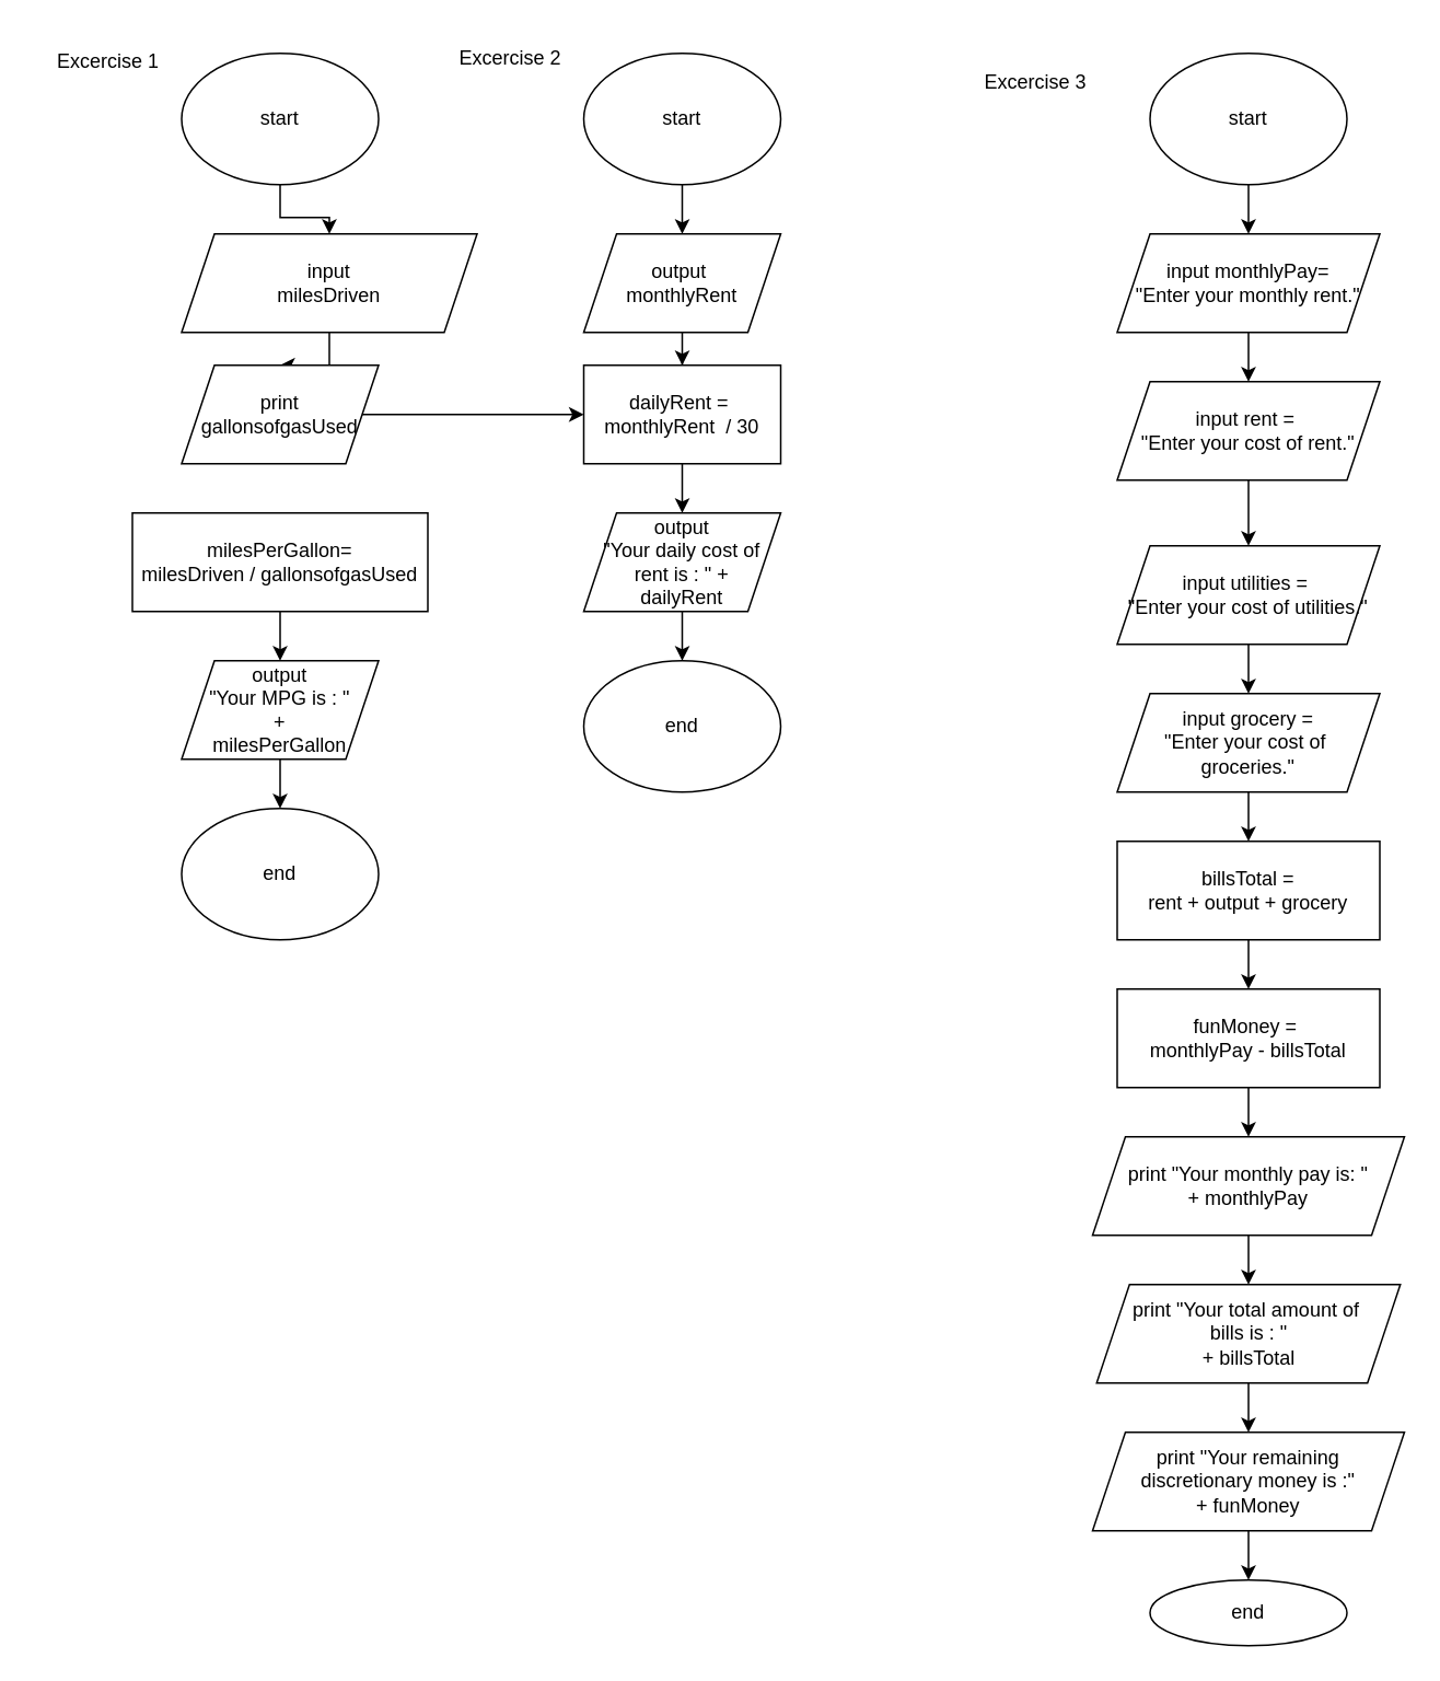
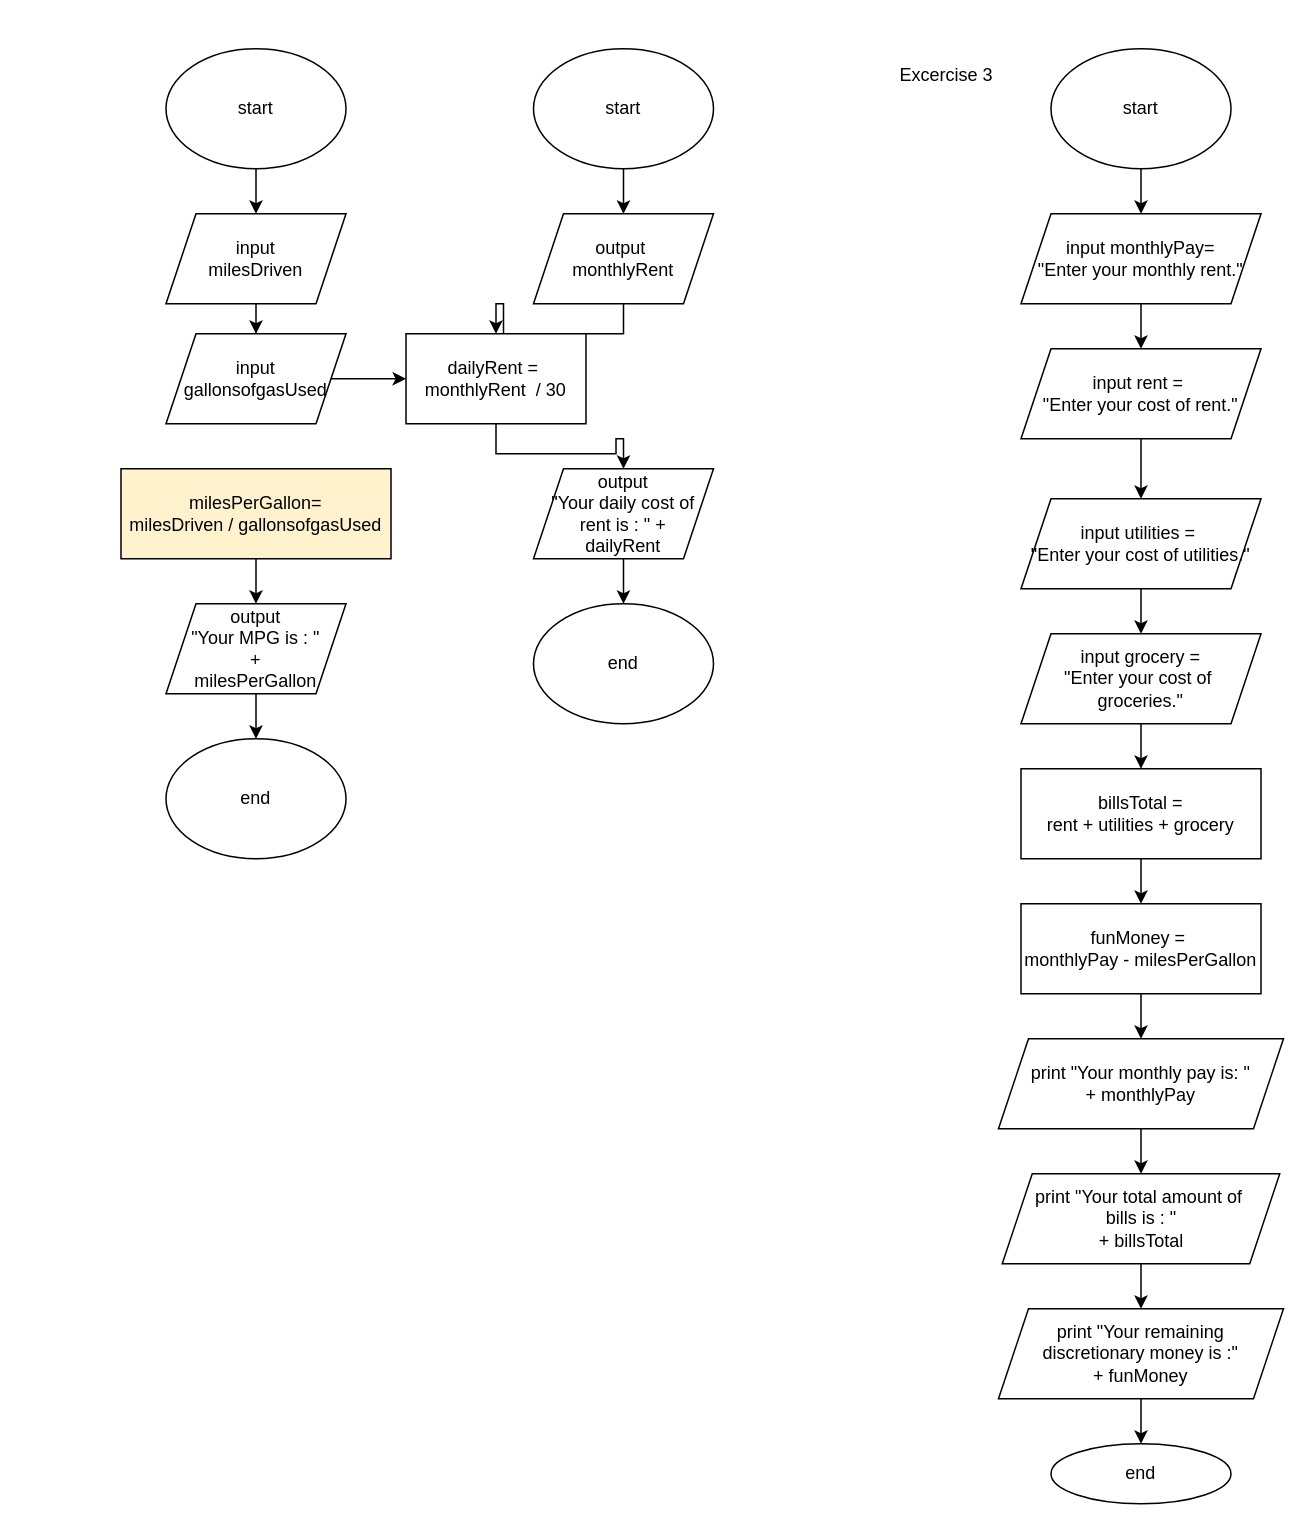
  <mxCell id="0" />
  <mxCell id="1" parent="0" />
- <mxCell id="2" value="Excercise 1" style="text;html=1;align=center;verticalAlign=middle;resizable=0;points=[];autosize=1;strokeColor=none;fillColor=none;" vertex="1" parent="1"><mxGeometry x="20" width="90" height="30" as="geometry" y="22" /></mxCell>
  <mxCell id="3" value="" style="edgeStyle=orthogonalEdgeStyle;rounded=0;orthogonalLoop=1;jettySize=auto;html=1;" edge="1" parent="1" source="4" target="6"><mxGeometry relative="1" as="geometry" /></mxCell>
  <mxCell id="4" value="start" style="ellipse;whiteSpace=wrap;html=1;" vertex="1" parent="1"><mxGeometry x="110" y="32" width="120" height="80" as="geometry" /></mxCell>
  <mxCell id="5" value="" style="edgeStyle=orthogonalEdgeStyle;rounded=0;orthogonalLoop=1;jettySize=auto;html=1;" edge="1" parent="1" source="6" target="8"><mxGeometry relative="1" as="geometry" /></mxCell>
- <mxCell id="6" value="input&lt;div&gt;milesDriven&lt;/div&gt;" style="shape=parallelogram;perimeter=parallelogramPerimeter;whiteSpace=wrap;html=1;fixedSize=1;" vertex="1" parent="1"><mxGeometry x="110" y="142" width="180" height="60" as="geometry" /></mxCell>
+ <mxCell id="6" value="input&lt;div&gt;milesDriven&lt;/div&gt;" style="shape=parallelogram;perimeter=parallelogramPerimeter;whiteSpace=wrap;html=1;fixedSize=1;" vertex="1" parent="1"><mxGeometry x="110" y="142" width="120" height="60" as="geometry" /></mxCell>
  <mxCell id="7" value="" style="edgeStyle=orthogonalEdgeStyle;rounded=0;orthogonalLoop=1;jettySize=auto;html=1;" edge="1" parent="1" source="8" target="20"><mxGeometry relative="1" as="geometry" /></mxCell>
- <mxCell id="8" value="print&lt;div&gt;gallonsofgasUsed&lt;/div&gt;" style="shape=parallelogram;perimeter=parallelogramPerimeter;whiteSpace=wrap;html=1;fixedSize=1;" vertex="1" parent="1"><mxGeometry x="110" y="222" width="120" height="60" as="geometry" /></mxCell>
+ <mxCell id="8" value="input&lt;div&gt;gallonsofgasUsed&lt;/div&gt;" style="shape=parallelogram;perimeter=parallelogramPerimeter;whiteSpace=wrap;html=1;fixedSize=1;" vertex="1" parent="1"><mxGeometry x="110" y="222" width="120" height="60" as="geometry" /></mxCell>
  <mxCell id="9" value="" style="edgeStyle=orthogonalEdgeStyle;rounded=0;orthogonalLoop=1;jettySize=auto;html=1;" edge="1" parent="1" source="10" target="12"><mxGeometry relative="1" as="geometry" /></mxCell>
- <mxCell id="10" value="milesPerGallon=&lt;div&gt;milesDriven / gallonsofgasUsed&lt;/div&gt;" style="whiteSpace=wrap;html=1;" vertex="1" parent="1"><mxGeometry x="80" y="312" width="180" height="60" as="geometry" /></mxCell>
+ <mxCell id="10" value="milesPerGallon=&lt;div&gt;milesDriven / gallonsofgasUsed&lt;/div&gt;" style="whiteSpace=wrap;html=1;fillColor=#fff2cc;" vertex="1" parent="1"><mxGeometry x="80" y="312" width="180" height="60" as="geometry" /></mxCell>
  <mxCell id="11" value="" style="edgeStyle=orthogonalEdgeStyle;rounded=0;orthogonalLoop=1;jettySize=auto;html=1;" edge="1" parent="1" source="12" target="13"><mxGeometry relative="1" as="geometry" /></mxCell>
  <mxCell id="12" value="output&lt;div&gt;&quot;Your MPG is : &quot;&lt;/div&gt;&lt;div&gt;+&lt;/div&gt;&lt;div&gt;milesPerGallon&lt;/div&gt;" style="shape=parallelogram;perimeter=parallelogramPerimeter;whiteSpace=wrap;html=1;fixedSize=1;" vertex="1" parent="1"><mxGeometry x="110" y="402" width="120" height="60" as="geometry" /></mxCell>
  <mxCell id="13" value="end" style="ellipse;whiteSpace=wrap;html=1;" vertex="1" parent="1"><mxGeometry x="110" y="492" width="120" height="80" as="geometry" /></mxCell>
- <mxCell id="14" value="Excercise 2" style="text;html=1;align=center;verticalAlign=middle;resizable=0;points=[];autosize=1;strokeColor=none;fillColor=none;" vertex="1" parent="1"><mxGeometry x="265" y="20" width="90" height="30" as="geometry" /></mxCell>
  <mxCell id="15" value="" style="edgeStyle=orthogonalEdgeStyle;rounded=0;orthogonalLoop=1;jettySize=auto;html=1;" edge="1" parent="1" source="16" target="18"><mxGeometry relative="1" as="geometry" /></mxCell>
  <mxCell id="16" value="start" style="ellipse;whiteSpace=wrap;html=1;" vertex="1" parent="1"><mxGeometry x="355" y="32" width="120" height="80" as="geometry" /></mxCell>
  <mxCell id="17" value="" style="edgeStyle=orthogonalEdgeStyle;rounded=0;orthogonalLoop=1;jettySize=auto;html=1;" edge="1" parent="1" source="18" target="20"><mxGeometry relative="1" as="geometry" /></mxCell>
  <mxCell id="18" value="output&amp;nbsp;&lt;div&gt;monthlyRent&lt;/div&gt;" style="shape=parallelogram;perimeter=parallelogramPerimeter;whiteSpace=wrap;html=1;fixedSize=1;" vertex="1" parent="1"><mxGeometry x="355" y="142" width="120" height="60" as="geometry" /></mxCell>
  <mxCell id="19" value="" style="edgeStyle=orthogonalEdgeStyle;rounded=0;orthogonalLoop=1;jettySize=auto;html=1;" edge="1" parent="1" source="20" target="22"><mxGeometry relative="1" as="geometry" /></mxCell>
- <mxCell id="20" value="dailyRent =&amp;nbsp;&lt;div&gt;monthlyRent&amp;nbsp; / 30&lt;/div&gt;" style="whiteSpace=wrap;html=1;" vertex="1" parent="1"><mxGeometry x="355" y="222" width="120" height="60" as="geometry" /></mxCell>
+ <mxCell id="20" value="dailyRent =&amp;nbsp;&lt;div&gt;monthlyRent&amp;nbsp; / 30&lt;/div&gt;" style="whiteSpace=wrap;html=1;" vertex="1" parent="1"><mxGeometry x="270" y="222" width="120" height="60" as="geometry" /></mxCell>
  <mxCell id="21" value="" style="edgeStyle=orthogonalEdgeStyle;rounded=0;orthogonalLoop=1;jettySize=auto;html=1;" edge="1" parent="1" source="22" target="23"><mxGeometry relative="1" as="geometry" /></mxCell>
  <mxCell id="22" value="output&lt;div&gt;&quot;Your daily cost of rent is : &quot; +&lt;/div&gt;&lt;div&gt;dailyRent&lt;/div&gt;" style="shape=parallelogram;perimeter=parallelogramPerimeter;whiteSpace=wrap;html=1;fixedSize=1;" vertex="1" parent="1"><mxGeometry x="355" y="312" width="120" height="60" as="geometry" /></mxCell>
  <mxCell id="23" value="end" style="ellipse;whiteSpace=wrap;html=1;" vertex="1" parent="1"><mxGeometry x="355" y="402" width="120" height="80" as="geometry" /></mxCell>
  <mxCell id="24" value="Excercise 3" style="text;html=1;align=center;verticalAlign=middle;resizable=0;points=[];autosize=1;strokeColor=none;fillColor=none;" vertex="1" parent="1"><mxGeometry x="585" y="35" width="90" height="30" as="geometry" /></mxCell>
  <mxCell id="25" value="" style="edgeStyle=orthogonalEdgeStyle;rounded=0;orthogonalLoop=1;jettySize=auto;html=1;" edge="1" parent="1" source="26" target="28"><mxGeometry relative="1" as="geometry" /></mxCell>
  <mxCell id="26" value="start" style="ellipse;whiteSpace=wrap;html=1;" vertex="1" parent="1"><mxGeometry x="700" y="32" width="120" height="80" as="geometry" /></mxCell>
  <mxCell id="27" value="" style="edgeStyle=orthogonalEdgeStyle;rounded=0;orthogonalLoop=1;jettySize=auto;html=1;" edge="1" parent="1" source="28" target="30"><mxGeometry relative="1" as="geometry" /></mxCell>
  <mxCell id="28" value="input monthlyPay=&lt;div&gt;&quot;Enter your monthly rent.&quot;&lt;/div&gt;" style="shape=parallelogram;perimeter=parallelogramPerimeter;whiteSpace=wrap;html=1;fixedSize=1;" vertex="1" parent="1"><mxGeometry x="680" y="142" width="160" height="60" as="geometry" /></mxCell>
  <mxCell id="29" value="" style="edgeStyle=orthogonalEdgeStyle;rounded=0;orthogonalLoop=1;jettySize=auto;html=1;" edge="1" parent="1" source="30" target="32"><mxGeometry relative="1" as="geometry" /></mxCell>
  <mxCell id="30" value="input rent =&amp;nbsp;&lt;div&gt;&quot;Enter your cost of rent.&quot;&lt;/div&gt;" style="shape=parallelogram;perimeter=parallelogramPerimeter;whiteSpace=wrap;html=1;fixedSize=1;" vertex="1" parent="1"><mxGeometry x="680" y="232" width="160" height="60" as="geometry" /></mxCell>
  <mxCell id="31" value="" style="edgeStyle=orthogonalEdgeStyle;rounded=0;orthogonalLoop=1;jettySize=auto;html=1;" edge="1" parent="1" source="32" target="34"><mxGeometry relative="1" as="geometry" /></mxCell>
  <mxCell id="32" value="input utilities =&amp;nbsp;&lt;div&gt;&quot;Enter your cost of utilities.&quot;&lt;/div&gt;" style="shape=parallelogram;perimeter=parallelogramPerimeter;whiteSpace=wrap;html=1;fixedSize=1;" vertex="1" parent="1"><mxGeometry x="680" y="332" width="160" height="60" as="geometry" /></mxCell>
  <mxCell id="33" value="" style="edgeStyle=orthogonalEdgeStyle;rounded=0;orthogonalLoop=1;jettySize=auto;html=1;" edge="1" parent="1" source="34" target="36"><mxGeometry relative="1" as="geometry" /></mxCell>
  <mxCell id="34" value="input grocery =&lt;div&gt;&quot;Enter your cost of&amp;nbsp;&lt;/div&gt;&lt;div&gt;groceries.&quot;&lt;/div&gt;" style="shape=parallelogram;perimeter=parallelogramPerimeter;whiteSpace=wrap;html=1;fixedSize=1;" vertex="1" parent="1"><mxGeometry x="680" y="422" width="160" height="60" as="geometry" /></mxCell>
  <mxCell id="35" value="" style="edgeStyle=orthogonalEdgeStyle;rounded=0;orthogonalLoop=1;jettySize=auto;html=1;" edge="1" parent="1" source="36" target="38"><mxGeometry relative="1" as="geometry" /></mxCell>
- <mxCell id="36" value="billsTotal =&lt;div&gt;rent + output + grocery&lt;/div&gt;" style="whiteSpace=wrap;html=1;" vertex="1" parent="1"><mxGeometry x="680" y="512" width="160" height="60" as="geometry" /></mxCell>
+ <mxCell id="36" value="billsTotal =&lt;div&gt;rent + utilities + grocery&lt;/div&gt;" style="whiteSpace=wrap;html=1;" vertex="1" parent="1"><mxGeometry x="680" y="512" width="160" height="60" as="geometry" /></mxCell>
  <mxCell id="37" value="" style="edgeStyle=orthogonalEdgeStyle;rounded=0;orthogonalLoop=1;jettySize=auto;html=1;" edge="1" parent="1" source="38" target="40"><mxGeometry relative="1" as="geometry" /></mxCell>
- <mxCell id="38" value="funMoney =&amp;nbsp;&lt;div&gt;monthlyPay - billsTotal&lt;/div&gt;" style="whiteSpace=wrap;html=1;" vertex="1" parent="1"><mxGeometry x="680" y="602" width="160" height="60" as="geometry" /></mxCell>
+ <mxCell id="38" value="funMoney =&amp;nbsp;&lt;div&gt;monthlyPay - milesPerGallon&lt;/div&gt;" style="whiteSpace=wrap;html=1;" vertex="1" parent="1"><mxGeometry x="680" y="602" width="160" height="60" as="geometry" /></mxCell>
  <mxCell id="39" value="" style="edgeStyle=orthogonalEdgeStyle;rounded=0;orthogonalLoop=1;jettySize=auto;html=1;" edge="1" parent="1" source="40" target="42"><mxGeometry relative="1" as="geometry" /></mxCell>
  <mxCell id="40" value="print &quot;Your monthly pay is: &quot;&lt;div&gt;+ monthlyPay&lt;/div&gt;" style="shape=parallelogram;perimeter=parallelogramPerimeter;whiteSpace=wrap;html=1;fixedSize=1;" vertex="1" parent="1"><mxGeometry x="665" y="692" width="190" height="60" as="geometry" /></mxCell>
  <mxCell id="41" value="" style="edgeStyle=orthogonalEdgeStyle;rounded=0;orthogonalLoop=1;jettySize=auto;html=1;" edge="1" parent="1" source="42" target="44"><mxGeometry relative="1" as="geometry" /></mxCell>
  <mxCell id="42" value="print &quot;Your total amount of&amp;nbsp;&lt;div&gt;bills is : &quot;&lt;div&gt;+ billsTotal&lt;/div&gt;&lt;/div&gt;" style="shape=parallelogram;perimeter=parallelogramPerimeter;whiteSpace=wrap;html=1;fixedSize=1;" vertex="1" parent="1"><mxGeometry x="667.5" y="782" width="185" height="60" as="geometry" /></mxCell>
  <mxCell id="43" value="" style="edgeStyle=orthogonalEdgeStyle;rounded=0;orthogonalLoop=1;jettySize=auto;html=1;" edge="1" parent="1" source="44" target="45"><mxGeometry relative="1" as="geometry" /></mxCell>
  <mxCell id="44" value="print &quot;Your remaining&lt;div&gt;discretionary money is :&quot;&lt;/div&gt;&lt;div&gt;+ funMoney&lt;/div&gt;" style="shape=parallelogram;perimeter=parallelogramPerimeter;whiteSpace=wrap;html=1;fixedSize=1;" vertex="1" parent="1"><mxGeometry x="665" y="872" width="190" height="60" as="geometry" /></mxCell>
  <mxCell id="45" value="end" style="ellipse;whiteSpace=wrap;html=1;" vertex="1" parent="1"><mxGeometry x="700" y="962" width="120" height="40" as="geometry" /></mxCell>
